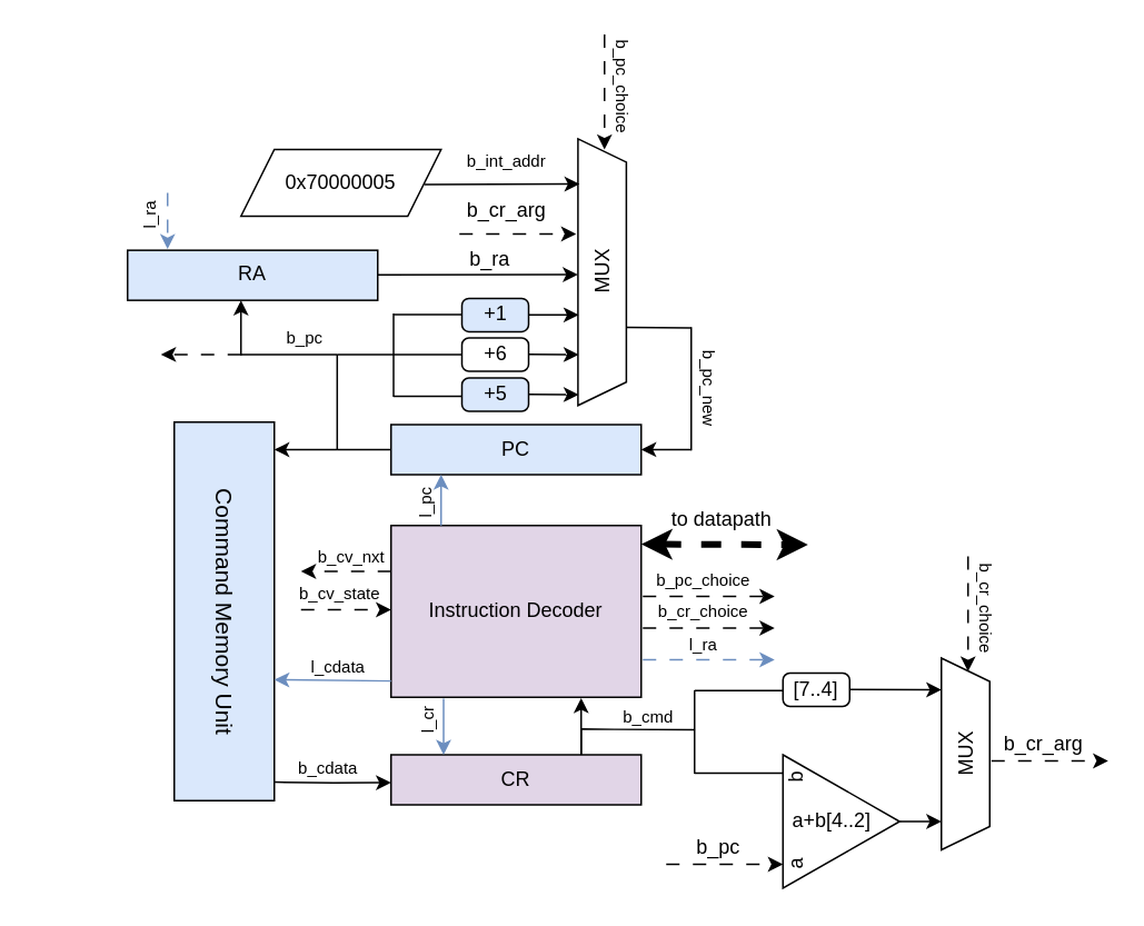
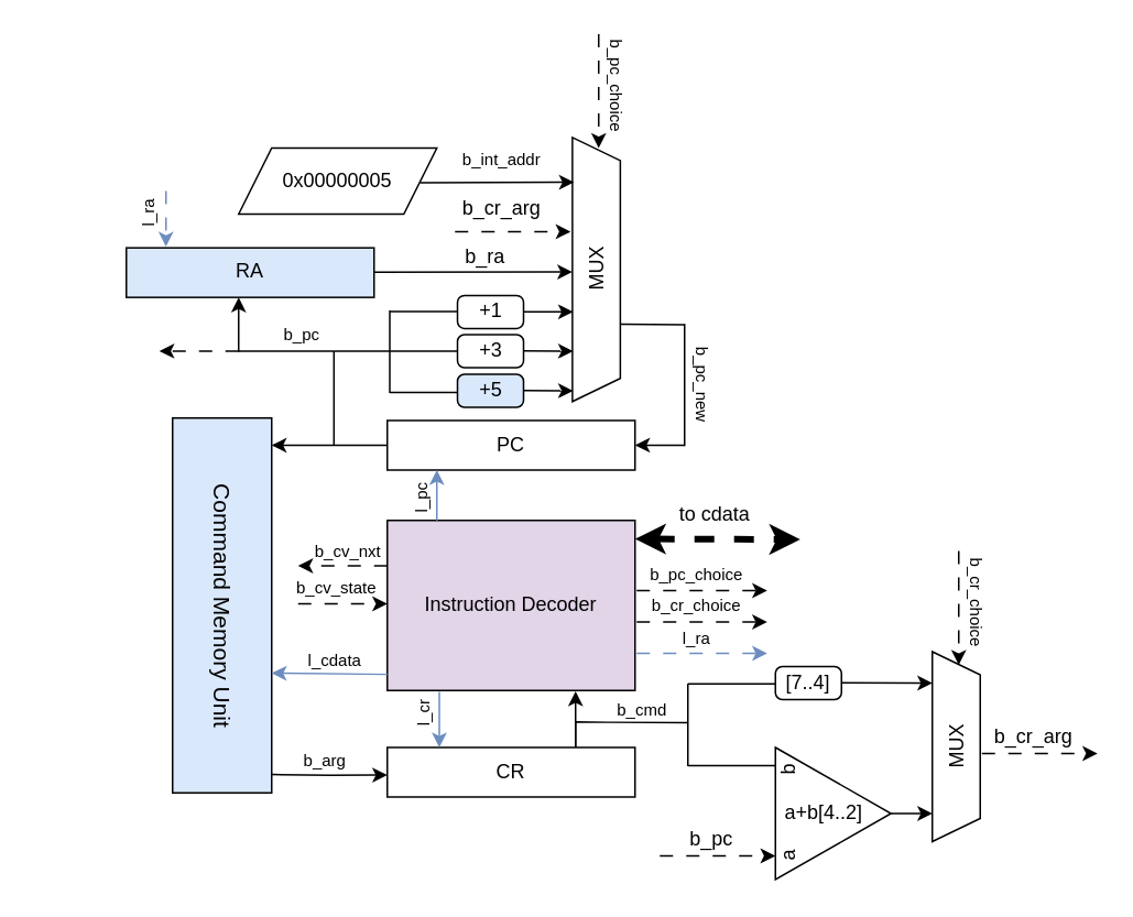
  <mxCell id="0" />
  <mxCell id="1" parent="0" />
  <mxCell id="2" value="&lt;font style=&quot;font-size: 14px;&quot;&gt;Command Memory Unit&lt;/font&gt;" style="rounded=0;whiteSpace=wrap;html=1;rotation=90;textDirection=ltr;fillColor=#dae8fc;" parent="1" vertex="1"><mxGeometry x="20.5" y="336" width="227" height="60" as="geometry" /></mxCell>
- <mxCell id="3" value="PC" style="rounded=0;whiteSpace=wrap;html=1;rotation=0;fillColor=#dae8fc;" parent="1" vertex="1"><mxGeometry x="234" y="254" width="150" height="30" as="geometry" /></mxCell>
- <mxCell id="4" value="CR" style="rounded=0;whiteSpace=wrap;html=1;rotation=0;fillColor=#e1d5e7;" parent="1" vertex="1"><mxGeometry x="234" y="452" width="150" height="30" as="geometry" /></mxCell>
+ <mxCell id="3" value="PC" style="rounded=0;whiteSpace=wrap;html=1;rotation=0;" parent="1" vertex="1"><mxGeometry x="234" y="254" width="150" height="30" as="geometry" /></mxCell>
+ <mxCell id="4" value="CR" style="rounded=0;whiteSpace=wrap;html=1;rotation=0;" parent="1" vertex="1"><mxGeometry x="234" y="452" width="150" height="30" as="geometry" /></mxCell>
  <mxCell id="5" value="Instruction Decoder" style="rounded=0;whiteSpace=wrap;html=1;rotation=0;fillColor=#e1d5e7;" parent="1" vertex="1"><mxGeometry x="234" y="314.5" width="150" height="103" as="geometry" /></mxCell>
  <mxCell id="6" style="edgeStyle=orthogonalEdgeStyle;rounded=0;orthogonalLoop=1;jettySize=auto;html=1;" parent="1" edge="1"><mxGeometry relative="1" as="geometry"><mxPoint x="234" y="269" as="sourcePoint" /><mxPoint x="164" y="269" as="targetPoint" /></mxGeometry></mxCell>
  <mxCell id="7" value="&lt;font style=&quot;font-size: 10px;&quot;&gt;b_pc&lt;/font&gt;" style="text;html=1;align=center;verticalAlign=middle;resizable=0;points=[];autosize=1;strokeColor=none;fillColor=none;rotation=0;" parent="1" vertex="1"><mxGeometry x="157" y="187" width="50" height="30" as="geometry" /></mxCell>
  <mxCell id="8" value="" style="endArrow=classic;html=1;rounded=0;fillColor=#dae8fc;strokeColor=#6c8ebf;" parent="1" edge="1"><mxGeometry width="50" height="50" relative="1" as="geometry"><mxPoint x="264" y="314.5" as="sourcePoint" /><mxPoint x="264" y="284" as="targetPoint" /></mxGeometry></mxCell>
  <mxCell id="9" value="&lt;font style=&quot;font-size: 10px;&quot;&gt;l_pc&lt;/font&gt;" style="text;html=1;align=center;verticalAlign=middle;resizable=0;points=[];autosize=1;strokeColor=none;fillColor=none;rotation=-90;flipH=1;" parent="1" vertex="1"><mxGeometry x="234" y="286.5" width="40" height="30" as="geometry" /></mxCell>
  <mxCell id="10" value="" style="endArrow=classic;html=1;rounded=0;fillColor=#dae8fc;strokeColor=#6c8ebf;entryX=0.25;entryY=0;entryDx=0;entryDy=0;" parent="1" edge="1"><mxGeometry width="50" height="50" relative="1" as="geometry"><mxPoint x="234" y="407.75" as="sourcePoint" /><mxPoint x="164" y="407" as="targetPoint" /></mxGeometry></mxCell>
  <mxCell id="11" value="&lt;font style=&quot;font-size: 10px;&quot;&gt;l_cdata&lt;/font&gt;" style="text;html=1;align=center;verticalAlign=middle;resizable=0;points=[];autosize=1;strokeColor=none;fillColor=none;rotation=0;flipH=1;" parent="1" vertex="1"><mxGeometry x="172" y="384" width="60" height="30" as="geometry" /></mxCell>
  <mxCell id="12" style="edgeStyle=orthogonalEdgeStyle;rounded=0;orthogonalLoop=1;jettySize=auto;html=1;entryX=0.063;entryY=-0.025;entryDx=0;entryDy=0;entryPerimeter=0;" parent="1" edge="1"><mxGeometry relative="1" as="geometry"><mxPoint x="164" y="468.35" as="sourcePoint" /><mxPoint x="234" y="468.651" as="targetPoint" /></mxGeometry></mxCell>
- <mxCell id="13" value="&lt;font style=&quot;font-size: 10px;&quot;&gt;b_cdata&lt;/font&gt;" style="text;html=1;align=center;verticalAlign=middle;resizable=0;points=[];autosize=1;strokeColor=none;fillColor=none;" parent="1" vertex="1"><mxGeometry x="166" y="445" width="60" height="30" as="geometry" /></mxCell>
+ <mxCell id="13" value="&lt;font style=&quot;font-size: 10px;&quot;&gt;b_arg&lt;/font&gt;" style="text;html=1;align=center;verticalAlign=middle;resizable=0;points=[];autosize=1;strokeColor=none;fillColor=none;" parent="1" vertex="1"><mxGeometry x="166" y="445" width="60" height="30" as="geometry" /></mxCell>
  <mxCell id="14" value="" style="endArrow=classic;html=1;rounded=0;" parent="1" edge="1"><mxGeometry width="50" height="50" relative="1" as="geometry"><mxPoint x="348" y="452" as="sourcePoint" /><mxPoint x="348" y="418" as="targetPoint" /></mxGeometry></mxCell>
  <mxCell id="15" value="&lt;font style=&quot;font-size: 10px;&quot;&gt;b_cmd&lt;/font&gt;" style="text;html=1;align=center;verticalAlign=middle;resizable=0;points=[];autosize=1;strokeColor=none;fillColor=none;rotation=0;" parent="1" vertex="1"><mxGeometry x="363" y="414" width="50" height="30" as="geometry" /></mxCell>
  <mxCell id="16" value="" style="endArrow=none;html=1;rounded=0;startArrow=none;startFill=0;entryX=1.064;entryY=0.769;entryDx=0;entryDy=0;entryPerimeter=0;" parent="1" target="15" edge="1"><mxGeometry width="50" height="50" relative="1" as="geometry"><mxPoint x="348" y="451.75" as="sourcePoint" /><mxPoint x="448" y="437.25" as="targetPoint" /><Array as="points"><mxPoint x="348" y="436.5" /><mxPoint x="368" y="436.75" /></Array></mxGeometry></mxCell>
  <mxCell id="17" value="" style="endArrow=none;html=1;rounded=0;" parent="1" edge="1"><mxGeometry width="50" height="50" relative="1" as="geometry"><mxPoint x="235.5" y="237.25" as="sourcePoint" /><mxPoint x="235.5" y="187.25" as="targetPoint" /></mxGeometry></mxCell>
  <mxCell id="18" value="" style="endArrow=none;html=1;rounded=0;startFill=0;" parent="1" edge="1"><mxGeometry width="50" height="50" relative="1" as="geometry"><mxPoint x="235.5" y="188" as="sourcePoint" /><mxPoint x="276.5" y="188" as="targetPoint" /></mxGeometry></mxCell>
  <mxCell id="19" value="" style="endArrow=none;html=1;rounded=0;startFill=0;" parent="1" edge="1"><mxGeometry width="50" height="50" relative="1" as="geometry"><mxPoint x="235.5" y="212" as="sourcePoint" /><mxPoint x="276.5" y="212" as="targetPoint" /></mxGeometry></mxCell>
  <mxCell id="20" value="" style="endArrow=none;html=1;rounded=0;startFill=0;" parent="1" edge="1"><mxGeometry width="50" height="50" relative="1" as="geometry"><mxPoint x="235.5" y="237" as="sourcePoint" /><mxPoint x="276.5" y="237" as="targetPoint" /></mxGeometry></mxCell>
- <mxCell id="21" value="+1" style="rounded=1;whiteSpace=wrap;html=1;arcSize=21;fillColor=#dae8fc;" parent="1" vertex="1"><mxGeometry x="276.5" y="178.25" width="40" height="20" as="geometry" /></mxCell>
- <mxCell id="22" value="+6" style="rounded=1;whiteSpace=wrap;html=1;arcSize=21;" parent="1" vertex="1"><mxGeometry x="276.5" y="202" width="40" height="20" as="geometry" /></mxCell>
+ <mxCell id="21" value="+1" style="rounded=1;whiteSpace=wrap;html=1;arcSize=21;" parent="1" vertex="1"><mxGeometry x="276.5" y="178.25" width="40" height="20" as="geometry" /></mxCell>
+ <mxCell id="22" value="+3" style="rounded=1;whiteSpace=wrap;html=1;arcSize=21;" parent="1" vertex="1"><mxGeometry x="276.5" y="202" width="40" height="20" as="geometry" /></mxCell>
  <mxCell id="23" value="+5" style="rounded=1;whiteSpace=wrap;html=1;arcSize=21;fillColor=#dae8fc;" parent="1" vertex="1"><mxGeometry x="276.5" y="226" width="40" height="20" as="geometry" /></mxCell>
  <mxCell id="24" value="MUX" style="shape=trapezoid;perimeter=trapezoidPerimeter;whiteSpace=wrap;html=1;fixedSize=1;rotation=-90;size=14;flipH=0;flipV=1;" parent="1" vertex="1"><mxGeometry x="280.64" y="148.06" width="159.9" height="29" as="geometry" /></mxCell>
  <mxCell id="25" value="" style="endArrow=classic;html=1;rounded=0;startFill=0;endFill=1;" parent="1" edge="1"><mxGeometry width="50" height="50" relative="1" as="geometry"><mxPoint x="316.5" y="211.86" as="sourcePoint" /><mxPoint x="346.5" y="212" as="targetPoint" /></mxGeometry></mxCell>
  <mxCell id="26" value="" style="endArrow=classic;html=1;rounded=0;startFill=0;endFill=1;" parent="1" edge="1"><mxGeometry width="50" height="50" relative="1" as="geometry"><mxPoint x="316.5" y="235.86" as="sourcePoint" /><mxPoint x="346.5" y="236" as="targetPoint" /></mxGeometry></mxCell>
  <mxCell id="27" value="" style="endArrow=classic;html=1;rounded=0;startFill=0;endFill=1;" parent="1" edge="1"><mxGeometry width="50" height="50" relative="1" as="geometry"><mxPoint x="316.5" y="188.11" as="sourcePoint" /><mxPoint x="346.5" y="188.25" as="targetPoint" /></mxGeometry></mxCell>
  <mxCell id="28" value="" style="endArrow=none;html=1;rounded=0;" parent="1" edge="1"><mxGeometry width="50" height="50" relative="1" as="geometry"><mxPoint x="202" y="211.95" as="sourcePoint" /><mxPoint x="235.5" y="211.95" as="targetPoint" /></mxGeometry></mxCell>
  <mxCell id="29" value="&lt;font style=&quot;font-size: 10px;&quot;&gt;b_pc_choice&lt;/font&gt;" style="text;html=1;align=center;verticalAlign=middle;resizable=0;points=[];autosize=1;strokeColor=none;fillColor=none;rotation=90;" parent="1" vertex="1"><mxGeometry x="333" y="36" width="80" height="30" as="geometry" /></mxCell>
  <mxCell id="30" value="" style="endArrow=none;html=1;rounded=0;" parent="1" edge="1"><mxGeometry width="50" height="50" relative="1" as="geometry"><mxPoint x="201.7" y="269.29" as="sourcePoint" /><mxPoint x="201.7" y="212" as="targetPoint" /></mxGeometry></mxCell>
  <mxCell id="31" value="" style="endArrow=classic;html=1;rounded=0;dashed=1;dashPattern=8 8;" parent="1" edge="1"><mxGeometry width="50" height="50" relative="1" as="geometry"><mxPoint x="362" y="20" as="sourcePoint" /><mxPoint x="362" y="89" as="targetPoint" /></mxGeometry></mxCell>
  <mxCell id="32" value="" style="endArrow=classic;html=1;rounded=0;fillColor=#dae8fc;strokeColor=#6c8ebf;" parent="1" edge="1"><mxGeometry width="50" height="50" relative="1" as="geometry"><mxPoint x="265.5" y="418.25" as="sourcePoint" /><mxPoint x="265.5" y="452" as="targetPoint" /></mxGeometry></mxCell>
  <mxCell id="33" value="&lt;font style=&quot;font-size: 10px;&quot;&gt;l_cr&lt;/font&gt;" style="text;html=1;align=center;verticalAlign=middle;resizable=0;points=[];autosize=1;strokeColor=none;fillColor=none;rotation=-90;flipH=1;" parent="1" vertex="1"><mxGeometry x="236.5" y="417.25" width="40" height="30" as="geometry" /></mxCell>
  <mxCell id="34" value="" style="endArrow=none;html=1;rounded=0;" parent="1" edge="1"><mxGeometry width="50" height="50" relative="1" as="geometry"><mxPoint x="375" y="195.65" as="sourcePoint" /><mxPoint x="414" y="196" as="targetPoint" /></mxGeometry></mxCell>
  <mxCell id="35" value="" style="endArrow=none;html=1;rounded=0;" parent="1" edge="1"><mxGeometry width="50" height="50" relative="1" as="geometry"><mxPoint x="414" y="269.5" as="sourcePoint" /><mxPoint x="414" y="195.5" as="targetPoint" /></mxGeometry></mxCell>
  <mxCell id="36" value="" style="endArrow=classic;html=1;rounded=0;" parent="1" edge="1"><mxGeometry width="50" height="50" relative="1" as="geometry"><mxPoint x="414" y="269" as="sourcePoint" /><mxPoint x="384" y="268.92" as="targetPoint" /></mxGeometry></mxCell>
  <mxCell id="37" value="&lt;font style=&quot;font-size: 10px;&quot;&gt;b_pc_new&lt;/font&gt;" style="text;html=1;align=center;verticalAlign=middle;resizable=0;points=[];autosize=1;strokeColor=none;fillColor=none;rotation=90;flipH=1;" parent="1" vertex="1"><mxGeometry x="390" y="217" width="70" height="30" as="geometry" /></mxCell>
  <mxCell id="38" value="[7..4]" style="rounded=1;whiteSpace=wrap;html=1;arcSize=21;" parent="1" vertex="1"><mxGeometry x="469" y="403" width="40" height="20" as="geometry" /></mxCell>
  <mxCell id="39" value="a+b[4..2]" style="triangle;whiteSpace=wrap;html=1;align=left;spacingLeft=4;" parent="1" vertex="1"><mxGeometry x="469" y="452" width="70" height="80" as="geometry" /></mxCell>
  <mxCell id="40" value="" style="endArrow=none;html=1;rounded=0;" parent="1" edge="1"><mxGeometry width="50" height="50" relative="1" as="geometry"><mxPoint x="416" y="463.25" as="sourcePoint" /><mxPoint x="416" y="413.25" as="targetPoint" /></mxGeometry></mxCell>
  <mxCell id="41" value="" style="endArrow=none;html=1;rounded=0;" parent="1" edge="1"><mxGeometry width="50" height="50" relative="1" as="geometry"><mxPoint x="416" y="413.5" as="sourcePoint" /><mxPoint x="469" y="413.5" as="targetPoint" /></mxGeometry></mxCell>
  <mxCell id="42" value="" style="endArrow=none;html=1;rounded=0;" parent="1" edge="1"><mxGeometry width="50" height="50" relative="1" as="geometry"><mxPoint x="416" y="463" as="sourcePoint" /><mxPoint x="469" y="463" as="targetPoint" /></mxGeometry></mxCell>
  <mxCell id="43" value="a" style="text;html=1;align=center;verticalAlign=middle;resizable=0;points=[];autosize=1;strokeColor=none;fillColor=none;rotation=-90;" parent="1" vertex="1"><mxGeometry x="462" y="503" width="30" height="30" as="geometry" /></mxCell>
  <mxCell id="44" value="b" style="text;html=1;align=center;verticalAlign=middle;resizable=0;points=[];autosize=1;strokeColor=none;fillColor=none;rotation=-90;" parent="1" vertex="1"><mxGeometry x="462" y="451" width="30" height="30" as="geometry" /></mxCell>
  <mxCell id="45" value="" style="endArrow=classic;html=1;rounded=0;dashed=1;dashPattern=8 8;" parent="1" edge="1"><mxGeometry width="50" height="50" relative="1" as="geometry"><mxPoint x="399" y="517.64" as="sourcePoint" /><mxPoint x="469" y="517.64" as="targetPoint" /></mxGeometry></mxCell>
  <mxCell id="46" value="b_pc" style="text;html=1;align=center;verticalAlign=middle;resizable=0;points=[];autosize=1;strokeColor=none;fillColor=none;" parent="1" vertex="1"><mxGeometry x="405" y="493" width="50" height="30" as="geometry" /></mxCell>
  <mxCell id="47" value="MUX" style="shape=trapezoid;perimeter=trapezoidPerimeter;whiteSpace=wrap;html=1;fixedSize=1;rotation=-90;size=14;flipH=0;flipV=1;" parent="1" vertex="1"><mxGeometry x="521" y="437" width="115" height="29" as="geometry" /></mxCell>
  <mxCell id="48" value="" style="endArrow=classic;html=1;rounded=0;" parent="1" edge="1"><mxGeometry width="50" height="50" relative="1" as="geometry"><mxPoint x="539" y="492" as="sourcePoint" /><mxPoint x="564" y="492" as="targetPoint" /></mxGeometry></mxCell>
  <mxCell id="49" value="" style="endArrow=classic;html=1;rounded=0;" parent="1" edge="1"><mxGeometry width="50" height="50" relative="1" as="geometry"><mxPoint x="509" y="412.86" as="sourcePoint" /><mxPoint x="564" y="413" as="targetPoint" /></mxGeometry></mxCell>
  <mxCell id="50" value="" style="endArrow=classic;html=1;rounded=0;dashed=1;dashPattern=8 8;" parent="1" edge="1"><mxGeometry width="50" height="50" relative="1" as="geometry"><mxPoint x="594" y="455.64" as="sourcePoint" /><mxPoint x="664" y="455.64" as="targetPoint" /></mxGeometry></mxCell>
  <mxCell id="51" value="b_cr_arg" style="text;html=1;align=center;verticalAlign=middle;resizable=0;points=[];autosize=1;strokeColor=none;fillColor=none;" parent="1" vertex="1"><mxGeometry x="590" y="431" width="70" height="30" as="geometry" /></mxCell>
  <mxCell id="52" value="" style="endArrow=classic;html=1;rounded=0;dashed=1;dashPattern=8 8;" parent="1" edge="1"><mxGeometry width="50" height="50" relative="1" as="geometry"><mxPoint x="275" y="139.64" as="sourcePoint" /><mxPoint x="345" y="139.64" as="targetPoint" /></mxGeometry></mxCell>
  <mxCell id="53" value="b_cr_arg" style="text;html=1;align=center;verticalAlign=middle;resizable=0;points=[];autosize=1;strokeColor=none;fillColor=none;" parent="1" vertex="1"><mxGeometry x="268" y="111" width="70" height="30" as="geometry" /></mxCell>
  <mxCell id="54" value="RA" style="rounded=0;whiteSpace=wrap;html=1;rotation=0;fillColor=#dae8fc;" parent="1" vertex="1"><mxGeometry x="76" y="149.44" width="150" height="30" as="geometry" /></mxCell>
  <mxCell id="55" value="" style="endArrow=classic;html=1;rounded=0;startFill=0;endFill=1;" parent="1" edge="1"><mxGeometry width="50" height="50" relative="1" as="geometry"><mxPoint x="226" y="164.24" as="sourcePoint" /><mxPoint x="346" y="164" as="targetPoint" /></mxGeometry></mxCell>
  <mxCell id="56" value="" style="endArrow=none;html=1;rounded=0;" parent="1" edge="1"><mxGeometry width="50" height="50" relative="1" as="geometry"><mxPoint x="202" y="211.95" as="sourcePoint" /><mxPoint x="144" y="211.95" as="targetPoint" /></mxGeometry></mxCell>
  <mxCell id="57" value="" style="endArrow=classic;html=1;rounded=0;" parent="1" edge="1"><mxGeometry width="50" height="50" relative="1" as="geometry"><mxPoint x="144" y="212.5" as="sourcePoint" /><mxPoint x="144" y="179.44" as="targetPoint" /></mxGeometry></mxCell>
  <mxCell id="58" value="" style="endArrow=classic;html=1;rounded=0;dashed=1;dashPattern=8 8;" parent="1" edge="1"><mxGeometry width="50" height="50" relative="1" as="geometry"><mxPoint x="144" y="211.95" as="sourcePoint" /><mxPoint x="96" y="211.95" as="targetPoint" /></mxGeometry></mxCell>
  <mxCell id="59" value="" style="endArrow=classic;html=1;rounded=0;fillColor=#dae8fc;strokeColor=#6c8ebf;dashed=1;dashPattern=8 8;" parent="1" edge="1"><mxGeometry width="50" height="50" relative="1" as="geometry"><mxPoint x="100" y="115" as="sourcePoint" /><mxPoint x="100" y="148.75" as="targetPoint" /></mxGeometry></mxCell>
  <mxCell id="60" value="&lt;font style=&quot;font-size: 10px;&quot;&gt;l_ra&lt;/font&gt;" style="text;html=1;align=center;verticalAlign=middle;resizable=0;points=[];autosize=1;strokeColor=none;fillColor=none;rotation=-90;flipH=1;" parent="1" vertex="1"><mxGeometry x="69" y="114" width="40" height="30" as="geometry" /></mxCell>
  <mxCell id="61" value="b_ra" style="text;html=1;align=center;verticalAlign=middle;resizable=0;points=[];autosize=1;strokeColor=none;fillColor=none;" parent="1" vertex="1"><mxGeometry x="268" y="140" width="50" height="30" as="geometry" /></mxCell>
  <mxCell id="62" value="&lt;font style=&quot;font-size: 10px;&quot;&gt;b_cr_choice&lt;/font&gt;" style="text;html=1;align=center;verticalAlign=middle;resizable=0;points=[];autosize=1;strokeColor=none;fillColor=none;rotation=90;" parent="1" vertex="1"><mxGeometry x="551" y="349" width="80" height="30" as="geometry" /></mxCell>
  <mxCell id="63" value="" style="endArrow=classic;html=1;rounded=0;dashed=1;dashPattern=8 8;" parent="1" edge="1"><mxGeometry width="50" height="50" relative="1" as="geometry"><mxPoint x="580" y="333" as="sourcePoint" /><mxPoint x="580" y="402" as="targetPoint" /></mxGeometry></mxCell>
  <mxCell id="64" value="" style="endArrow=classic;html=1;rounded=0;strokeWidth=4;dashed=1;startArrow=classic;startFill=1;" parent="1" edge="1"><mxGeometry width="50" height="50" relative="1" as="geometry"><mxPoint x="384" y="325.71" as="sourcePoint" /><mxPoint x="484" y="326" as="targetPoint" /></mxGeometry></mxCell>
- <mxCell id="65" value="to datapath" style="text;html=1;align=center;verticalAlign=middle;resizable=0;points=[];autosize=1;strokeColor=none;fillColor=none;" parent="1" vertex="1"><mxGeometry x="392" y="296" width="80" height="30" as="geometry" /></mxCell>
+ <mxCell id="65" value="to cdata" style="text;html=1;align=center;verticalAlign=middle;resizable=0;points=[];autosize=1;strokeColor=none;fillColor=none;" parent="1" vertex="1"><mxGeometry x="392" y="296" width="80" height="30" as="geometry" /></mxCell>
  <mxCell id="66" value="" style="endArrow=classic;html=1;rounded=0;fillColor=#dae8fc;strokeColor=#6c8ebf;dashed=1;dashPattern=8 8;" parent="1" edge="1"><mxGeometry width="50" height="50" relative="1" as="geometry"><mxPoint x="385" y="395" as="sourcePoint" /><mxPoint x="464" y="395" as="targetPoint" /></mxGeometry></mxCell>
  <mxCell id="67" value="&lt;font style=&quot;font-size: 10px;&quot;&gt;l_ra&lt;/font&gt;" style="text;html=1;align=center;verticalAlign=middle;resizable=0;points=[];autosize=1;strokeColor=none;fillColor=none;rotation=0;flipH=1;" parent="1" vertex="1"><mxGeometry x="401" y="371" width="40" height="30" as="geometry" /></mxCell>
  <mxCell id="68" value="&lt;font style=&quot;font-size: 10px;&quot;&gt;b_cr_choice&lt;/font&gt;" style="text;html=1;align=center;verticalAlign=middle;resizable=0;points=[];autosize=1;strokeColor=none;fillColor=none;rotation=0;" parent="1" vertex="1"><mxGeometry x="381" y="351" width="80" height="30" as="geometry" /></mxCell>
  <mxCell id="69" value="" style="endArrow=classic;html=1;rounded=0;dashed=1;dashPattern=8 8;" parent="1" edge="1"><mxGeometry width="50" height="50" relative="1" as="geometry"><mxPoint x="385" y="376" as="sourcePoint" /><mxPoint x="464" y="376" as="targetPoint" /></mxGeometry></mxCell>
  <mxCell id="70" value="&lt;font style=&quot;font-size: 10px;&quot;&gt;b_pc_choice&lt;/font&gt;" style="text;html=1;align=center;verticalAlign=middle;resizable=0;points=[];autosize=1;strokeColor=none;fillColor=none;rotation=0;" parent="1" vertex="1"><mxGeometry x="381" y="332" width="80" height="30" as="geometry" /></mxCell>
  <mxCell id="71" value="" style="endArrow=classic;html=1;rounded=0;dashed=1;dashPattern=8 8;" parent="1" edge="1"><mxGeometry width="50" height="50" relative="1" as="geometry"><mxPoint x="385" y="357" as="sourcePoint" /><mxPoint x="464" y="357" as="targetPoint" /></mxGeometry></mxCell>
  <mxCell id="72" value="" style="endArrow=classic;html=1;rounded=0;dashed=1;dashPattern=8 8;" parent="1" edge="1"><mxGeometry width="50" height="50" relative="1" as="geometry"><mxPoint x="234" y="342" as="sourcePoint" /><mxPoint x="180" y="342" as="targetPoint" /></mxGeometry></mxCell>
  <mxCell id="73" value="&lt;font style=&quot;font-size: 10px;&quot;&gt;b_cv_nxt&lt;/font&gt;" style="text;html=1;align=center;verticalAlign=middle;resizable=0;points=[];autosize=1;strokeColor=none;fillColor=none;rotation=0;flipH=1;" parent="1" vertex="1"><mxGeometry x="179.5" y="318" width="60" height="30" as="geometry" /></mxCell>
  <mxCell id="74" value="" style="endArrow=classic;html=1;rounded=0;dashed=1;dashPattern=8 8;" parent="1" edge="1"><mxGeometry width="50" height="50" relative="1" as="geometry"><mxPoint x="180" y="365" as="sourcePoint" /><mxPoint x="234" y="365" as="targetPoint" /></mxGeometry></mxCell>
  <mxCell id="75" value="&lt;font style=&quot;font-size: 10px;&quot;&gt;b_cv_state&lt;/font&gt;" style="text;html=1;align=center;verticalAlign=middle;resizable=0;points=[];autosize=1;strokeColor=none;fillColor=none;rotation=0;flipH=1;" parent="1" vertex="1"><mxGeometry x="168" y="340" width="70" height="30" as="geometry" /></mxCell>
  <mxCell id="76" value="" style="endArrow=classic;html=1;rounded=0;" edge="1" parent="1"><mxGeometry width="50" height="50" relative="1" as="geometry"><mxPoint x="254" y="110" as="sourcePoint" /><mxPoint x="347" y="109.64" as="targetPoint" /></mxGeometry></mxCell>
- <mxCell id="77" value="0x70000005" style="shape=parallelogram;perimeter=parallelogramPerimeter;whiteSpace=wrap;html=1;fixedSize=1;" vertex="1" parent="1"><mxGeometry x="144" y="89" width="120" height="40" as="geometry" /></mxCell>
+ <mxCell id="77" value="0x00000005" style="shape=parallelogram;perimeter=parallelogramPerimeter;whiteSpace=wrap;html=1;fixedSize=1;" vertex="1" parent="1"><mxGeometry x="144" y="89" width="120" height="40" as="geometry" /></mxCell>
  <mxCell id="78" value="&lt;font style=&quot;font-size: 10px;&quot;&gt;b_int_addr&lt;/font&gt;" style="text;html=1;align=center;verticalAlign=middle;resizable=0;points=[];autosize=1;strokeColor=none;fillColor=none;rotation=0;" vertex="1" parent="1"><mxGeometry x="268" y="81" width="70" height="30" as="geometry" /></mxCell>
